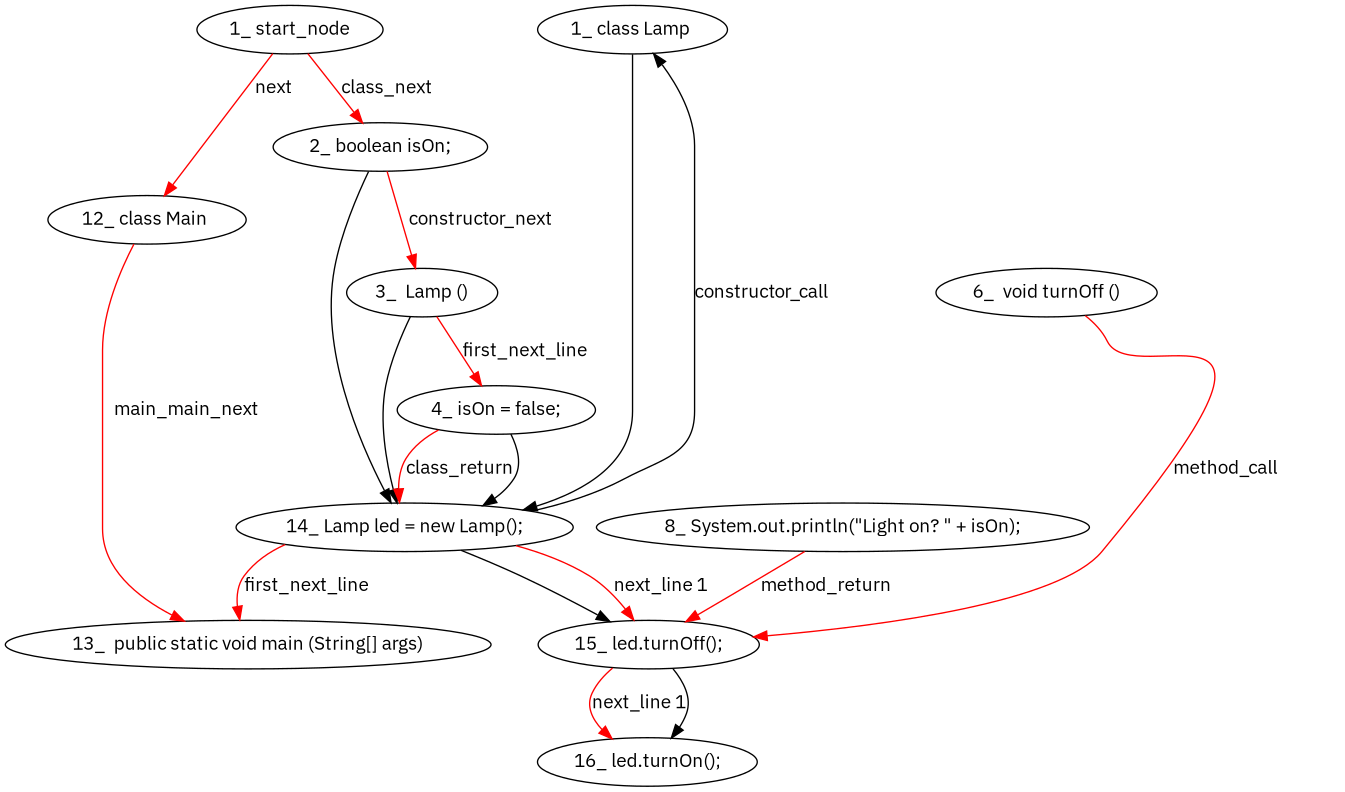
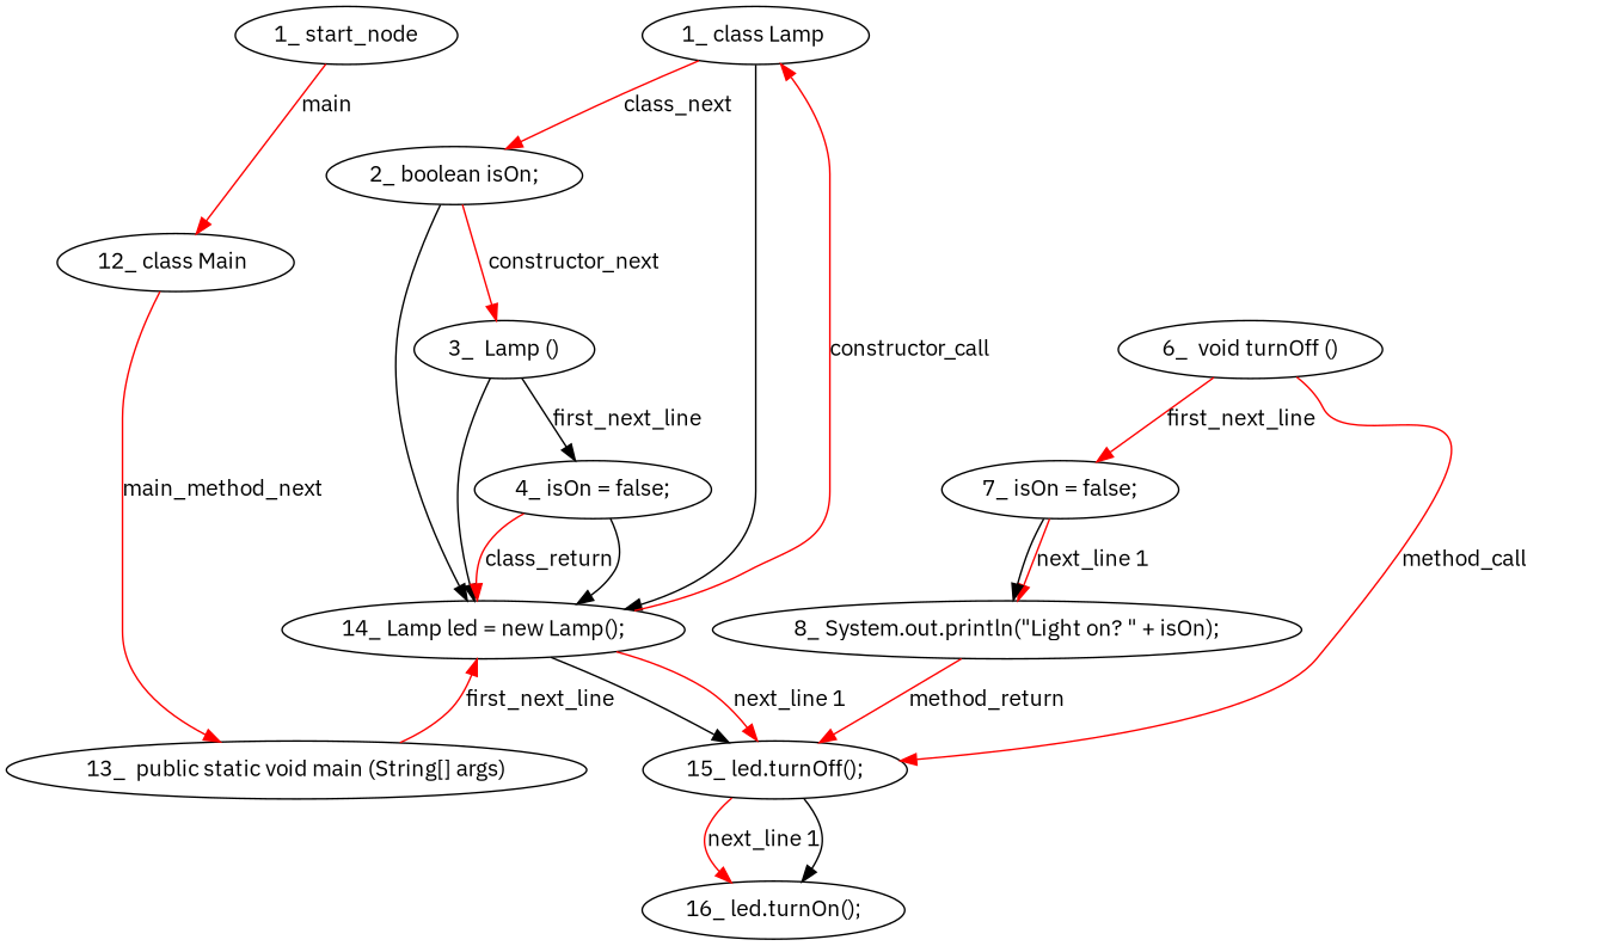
  digraph {
    fontname="IBM Plex Sans"
    node [fontname="IBM Plex Sans" type_label=expression_statement]
    edge [color=red edge_type=CFG_edge fontname="IBM Plex Sans"]
    n1 [label="1_\ class\ Lamp\ " type_label=class_declaration]
    n2 [label="2_\ boolean\ isOn;"]
    n3 [label="14_\ Lamp\ led\ =\ new\ Lamp\(\);"]
    n4 [label="3_\ \ Lamp\ \(\)" type_label=constructor_declaration]
    n5 [label="15_\ led\.turnOff\(\);"]
    n6 [label="4_\ isOn\ =\ false;"]
    n7 [label="6_\ \ void\ turnOff\ \(\)" type_label=method_declaration]
+   n8 [label="7_\ isOn\ =\ false;"]
    n9 [label="8_\ System\.out\.println\(\"Light\ on\?\ \"\ \+\ isOn\);"]
    n10 [label="16_\ led\.turnOn\(\);"]
    n11 [label="12_\ class\ Main\ " type_label=class_declaration]
    n12 [label="13_\ \ public\ static\ void\ main\ \(String\[\]\ args\)" type_label=method_declaration]
    n13 [label="1_\ start_node" type_label=start]
-   n13 -> n2 [controlflow_type=class_next label=class_next]
+   n1 -> n2 [controlflow_type=class_next label=class_next]
    n1 -> n3 [color="" edge_type=""]
    n2 -> n3 [color="" edge_type=""]
    n2 -> n4 [controlflow_type=constructor_next label=constructor_next]
-   n3 -> n1 [color=black controlflow_type="constructor_call|58" label=constructor_call target_constructor=13]
+   n3 -> n1 [controlflow_type="constructor_call|58" label=constructor_call target_constructor=13]
    n3 -> n5 [controlflow_type="next_line 1" label="next_line 1"]
    n3 -> n5 [used_def=led color="" edge_type=""]
    n4 -> n3 [color="" edge_type=""]
-   n4 -> n6 [controlflow_type=first_next_line label=first_next_line]
+   n4 -> n6 [color=black controlflow_type=first_next_line label=first_next_line]
    n5 -> n10 [controlflow_type="next_line 1" label="next_line 1"]
    n5 -> n10 [used_def=led color="" edge_type=""]
    n6 -> n3 [controlflow_type=class_return label=class_return]
    n6 -> n3 [color="" edge_type=""]
    n7 -> n5 [controlflow_type="method_call|62" label=method_call]
+   n7 -> n8 [controlflow_type=first_next_line label=first_next_line]
+   n8 -> n9 [controlflow_type="next_line 1" label="next_line 1"]
+   n8 -> n9 [used_def=isOn color="" edge_type=""]
    n9 -> n5 [controlflow_type=method_return label=method_return]
-   n11 -> n12 [controlflow_type=main_method_next label=main_main_next]
-   n3 -> n12 [controlflow_type=first_next_line label=first_next_line]
-   n13 -> n11 [controlflow_type=next label=next]
+   n11 -> n12 [controlflow_type=main_method_next label=main_method_next]
+   n12 -> n3 [controlflow_type=first_next_line label=first_next_line]
+   n13 -> n11 [controlflow_type=next label=main]
  }
